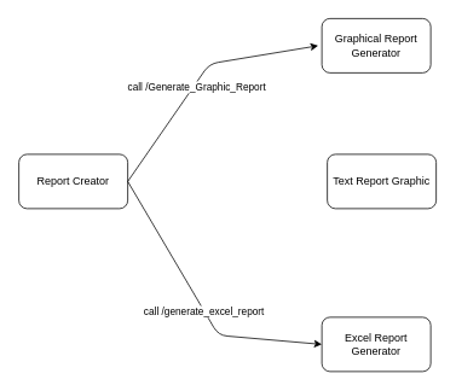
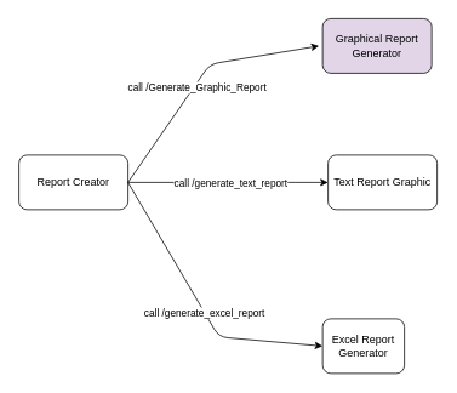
  <mxCell id="0" />
  <mxCell id="1" parent="0" />
  <mxCell id="2" value="Report Creator" style="rounded=1;whiteSpace=wrap;html=1;" vertex="1" parent="1"><mxGeometry x="20" y="170" width="120" height="60" as="geometry" /></mxCell>
- <mxCell id="3" value="Graphical Report Generator" style="rounded=1;whiteSpace=wrap;html=1;" vertex="1" parent="1"><mxGeometry x="354" y="20" width="120" height="60" as="geometry" /></mxCell>
+ <mxCell id="3" value="Graphical Report Generator" style="rounded=1;whiteSpace=wrap;html=1;fillColor=#e1d5e7;" vertex="1" parent="1"><mxGeometry x="354" y="20" width="120" height="60" as="geometry" /></mxCell>
  <mxCell id="4" value="Text Report Graphic" style="rounded=1;whiteSpace=wrap;html=1;" vertex="1" parent="1"><mxGeometry x="360" y="170" width="120" height="60" as="geometry" /></mxCell>
- <mxCell id="5" value="Excel Report Generator" style="rounded=1;whiteSpace=wrap;html=1;" vertex="1" parent="1"><mxGeometry x="354" y="350" width="120" height="60" as="geometry" /></mxCell>
+ <mxCell id="5" value="Excel Report Generator" style="rounded=1;whiteSpace=wrap;html=1;" vertex="1" parent="1"><mxGeometry x="354" y="350" width="90" height="60" as="geometry" /></mxCell>
  <mxCell id="6" value="" style="endArrow=classic;html=1;exitX=1;exitY=0.5;exitDx=0;exitDy=0;" edge="1" parent="1" source="2"><mxGeometry width="50" height="50" relative="1" as="geometry"><mxPoint x="330" y="310" as="sourcePoint" /><mxPoint x="350" y="50" as="targetPoint" /><Array as="points"><mxPoint x="230" y="70" /></Array></mxGeometry></mxCell>
  <mxCell id="7" value="call /Generate_Graphic_Report" style="edgeLabel;html=1;align=center;verticalAlign=middle;resizable=0;points=[];" vertex="1" connectable="0" parent="6"><mxGeometry x="-0.08" y="-3" relative="1" as="geometry"><mxPoint as="offset" /></mxGeometry></mxCell>
+ <mxCell id="8" value="" style="endArrow=classic;html=1;exitX=1;exitY=0.5;exitDx=0;exitDy=0;entryX=0;entryY=0.5;entryDx=0;entryDy=0;" edge="1" parent="1" source="2" target="4"><mxGeometry width="50" height="50" relative="1" as="geometry"><mxPoint x="330" y="310" as="sourcePoint" /><mxPoint x="380" y="260" as="targetPoint" /></mxGeometry></mxCell>
+ <mxCell id="9" value="call /generate_text_report" style="edgeLabel;html=1;align=center;verticalAlign=middle;resizable=0;points=[];" vertex="1" connectable="0" parent="8"><mxGeometry x="0.018" relative="1" as="geometry"><mxPoint as="offset" /></mxGeometry></mxCell>
  <mxCell id="10" value="" style="endArrow=classic;html=1;exitX=1;exitY=0.5;exitDx=0;exitDy=0;entryX=0;entryY=0.5;entryDx=0;entryDy=0;" edge="1" parent="1" source="2" target="5"><mxGeometry width="50" height="50" relative="1" as="geometry"><mxPoint x="330" y="310" as="sourcePoint" /><mxPoint x="380" y="260" as="targetPoint" /><Array as="points"><mxPoint x="240" y="370" /></Array></mxGeometry></mxCell>
  <mxCell id="11" value="call /generate_excel_report" style="edgeLabel;html=1;align=center;verticalAlign=middle;resizable=0;points=[];" vertex="1" connectable="0" parent="10"><mxGeometry x="0.056" relative="1" as="geometry"><mxPoint y="1" as="offset" /></mxGeometry></mxCell>
